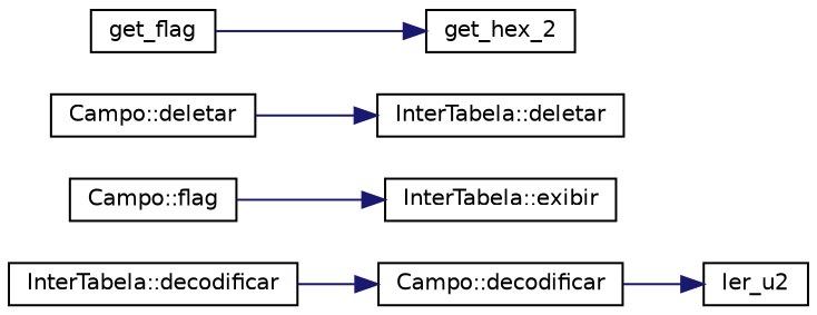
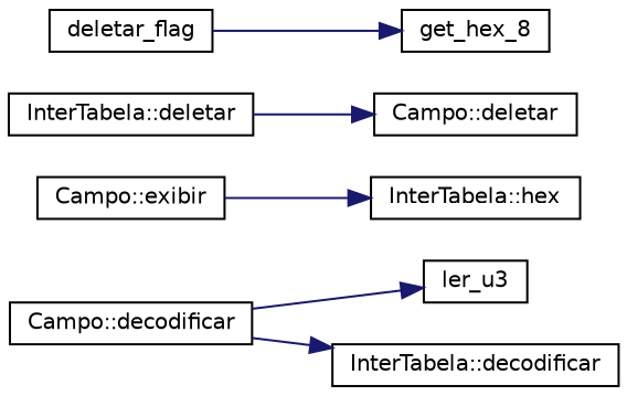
  digraph {
    rankdir=LR
    node [color=black fillcolor=white fontname=Helvetica fontsize=10 shape=record style=filled]
    edge [color=midnightblue fontname=Helvetica fontsize=10 labelfontname=Helvetica labelfontsize=10 style=solid]
    n1 [height=0.2 label="Campo::decodificar" width=0.4]
-   n2 [height=0.2 label=ler_u2 width=0.4]
+   n2 [height=0.2 label=ler_u3 width=0.4]
    n3 [height=0.2 label="InterTabela::decodificar" width=0.4]
-   n4 [height=0.2 label="Campo::flag" width=0.4]
-   n5 [height=0.2 label="InterTabela::exibir" width=0.4]
+   n4 [height=0.2 label="Campo::exibir" width=0.4]
+   n5 [height=0.2 label="InterTabela::hex" width=0.4]
    n6 [height=0.2 label="Campo::deletar" width=0.4]
    n7 [height=0.2 label="InterTabela::deletar" width=0.4]
-   n8 [height=0.2 label=get_flag width=0.4]
-   n9 [height=0.2 label=get_hex_2 width=0.4]
+   n8 [height=0.2 label=deletar_flag width=0.4]
+   n9 [height=0.2 label=get_hex_8 width=0.4]
    n1 -> n2
-   n3 -> n1
+   n1 -> n3
    n4 -> n5
-   n6 -> n7
+   n7 -> n6
    n8 -> n9
  }
